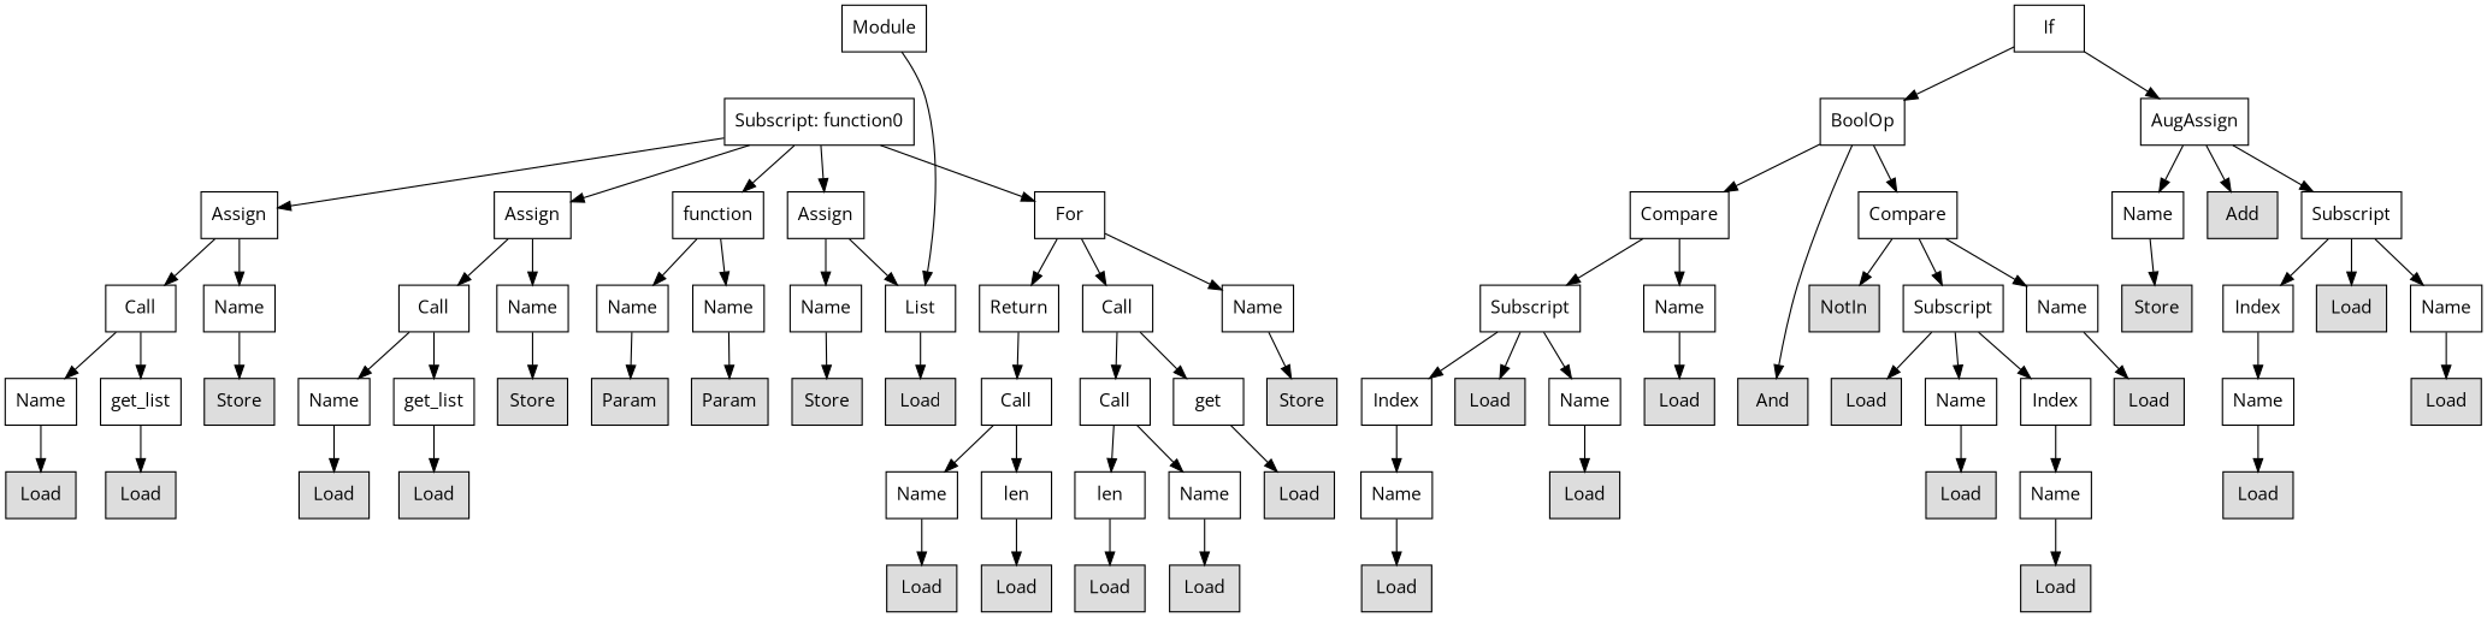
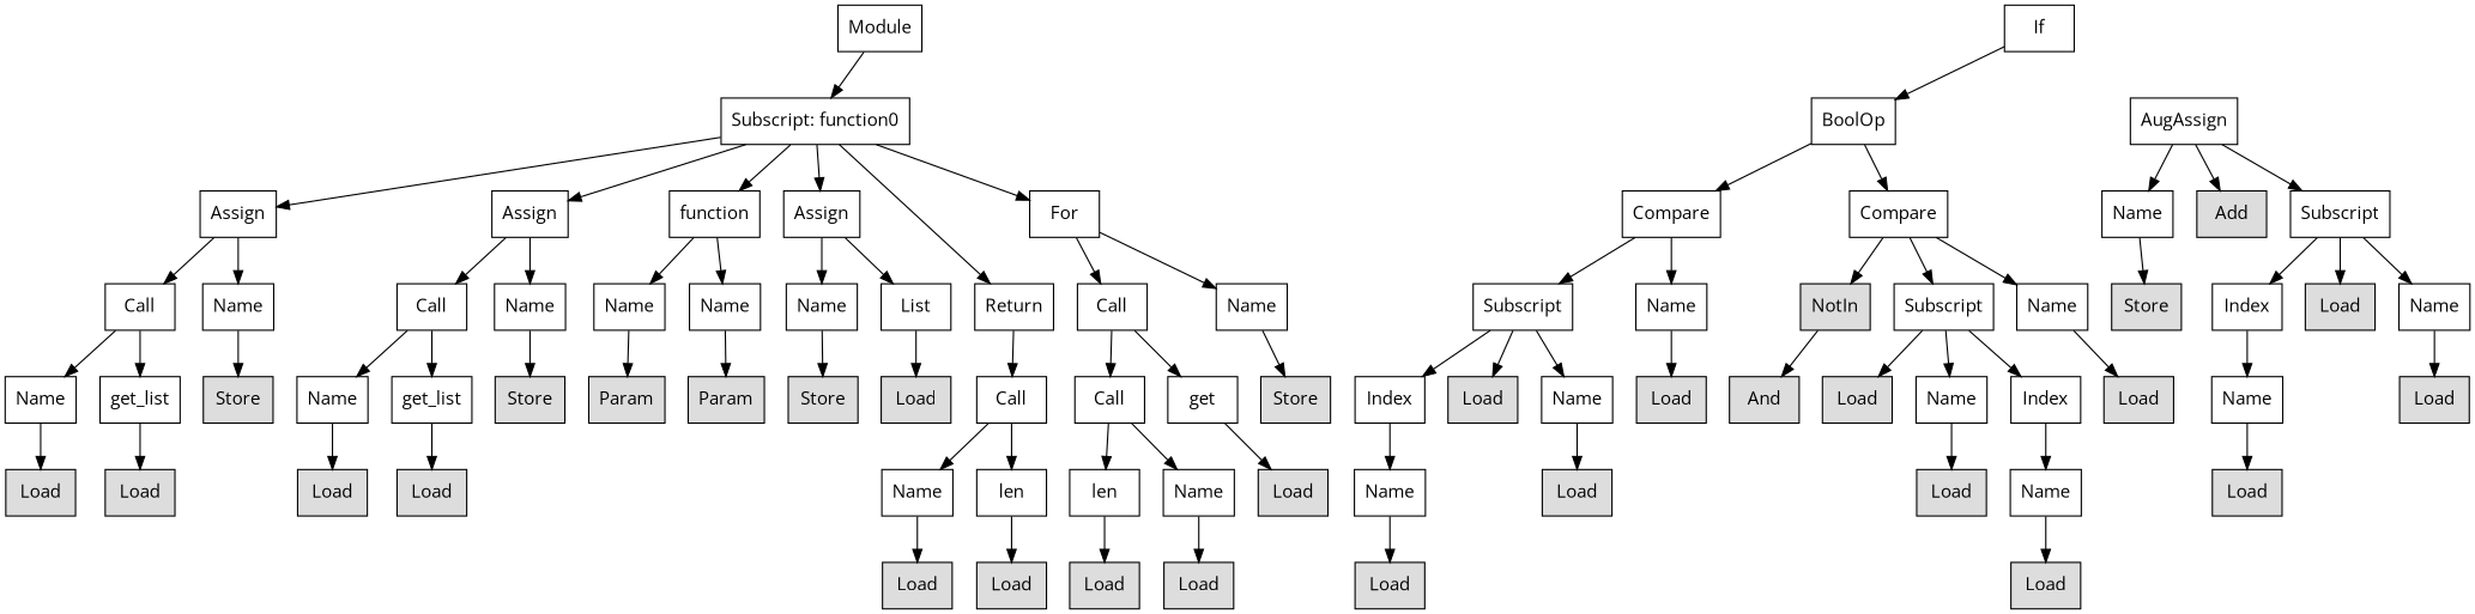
  digraph {
    fontname="Open Sans"
    node [fontname="Open Sans" shape=rect]
    edge [fontname="Open Sans"]
    n1 [label=Module]
    n2 [label="Subscript: function0"]
    n3 [label=function]
    n4 [label=Assign]
    n5 [label=Assign]
    n6 [label=Assign]
    n7 [label=For]
    n8 [label=Return]
    n9 [label=Name]
    n10 [label=Name]
    n11 [label=Name]
    n12 [label=Call]
    n13 [label=Name]
    n14 [label=Call]
    n15 [label=Name]
    n16 [label=List]
    n17 [label=Name]
    n18 [label=Call]
    n19 [label=Call]
    n20 [fillcolor="#dddddd" label=Param style=filled]
    n21 [fillcolor="#dddddd" label=Param style=filled]
    n22 [fillcolor="#dddddd" label=Store style=filled]
    n23 [label=get_list]
    n24 [label=Name]
    n25 [fillcolor="#dddddd" label=Store style=filled]
    n26 [label=get_list]
    n27 [label=Name]
    n28 [fillcolor="#dddddd" label=Store style=filled]
    n29 [fillcolor="#dddddd" label=Load style=filled]
    n30 [fillcolor="#dddddd" label=Store style=filled]
    n31 [label=get]
    n32 [label=Call]
    n33 [label=If]
    n34 [label=BoolOp]
    n35 [label=AugAssign]
    n36 [label=len]
    n37 [label=Name]
    n38 [fillcolor="#dddddd" label=Load style=filled]
    n39 [fillcolor="#dddddd" label=Load style=filled]
    n40 [fillcolor="#dddddd" label=Load style=filled]
    n41 [fillcolor="#dddddd" label=Load style=filled]
    n42 [fillcolor="#dddddd" label=Load style=filled]
    n43 [label=len]
    n44 [label=Name]
    n45 [fillcolor="#dddddd" label=And style=filled]
    n46 [label=Compare]
    n47 [label=Compare]
    n48 [label=Name]
    n49 [fillcolor="#dddddd" label=Add style=filled]
    n50 [label=Subscript]
    n51 [fillcolor="#dddddd" label=Load style=filled]
    n52 [fillcolor="#dddddd" label=Load style=filled]
    n53 [fillcolor="#dddddd" label=Load style=filled]
    n54 [fillcolor="#dddddd" label=Load style=filled]
    n55 [label=Subscript]
    n56 [label=Name]
    n57 [label=Subscript]
    n58 [fillcolor="#dddddd" label=NotIn style=filled]
    n59 [label=Name]
    n60 [fillcolor="#dddddd" label=Store style=filled]
    n61 [label=Name]
    n62 [label=Index]
    n63 [fillcolor="#dddddd" label=Load style=filled]
    n64 [label=Name]
    n65 [label=Index]
    n66 [fillcolor="#dddddd" label=Load style=filled]
    n67 [fillcolor="#dddddd" label=Load style=filled]
    n68 [label=Name]
    n69 [label=Index]
    n70 [fillcolor="#dddddd" label=Load style=filled]
    n71 [fillcolor="#dddddd" label=Load style=filled]
    n72 [fillcolor="#dddddd" label=Load style=filled]
    n73 [label=Name]
    n74 [fillcolor="#dddddd" label=Load style=filled]
    n75 [label=Name]
    n76 [fillcolor="#dddddd" label=Load style=filled]
    n77 [label=Name]
    n78 [fillcolor="#dddddd" label=Load style=filled]
    n79 [fillcolor="#dddddd" label=Load style=filled]
    n80 [fillcolor="#dddddd" label=Load style=filled]
-   n1 -> n16
+   n1 -> n2
    n2 -> n3
    n2 -> n4
    n2 -> n5
    n2 -> n6
    n2 -> n7
-   n7 -> n8
+   n2 -> n8
    n3 -> n9
    n3 -> n10
    n4 -> n11
    n4 -> n12
    n5 -> n13
    n5 -> n14
    n6 -> n15
    n6 -> n16
    n7 -> n17
    n7 -> n18
    n8 -> n19
    n9 -> n20
    n10 -> n21
    n11 -> n22
    n12 -> n23
    n12 -> n24
    n13 -> n25
    n14 -> n26
    n14 -> n27
    n15 -> n28
    n16 -> n29
    n17 -> n30
    n18 -> n31
    n18 -> n32
    n19 -> n36
    n19 -> n37
    n23 -> n38
    n24 -> n39
    n26 -> n40
    n27 -> n41
    n31 -> n42
    n32 -> n43
    n32 -> n44
    n33 -> n34
-   n33 -> n35
-   n34 -> n45
+   n58 -> n45
    n34 -> n46
    n34 -> n47
    n35 -> n48
    n35 -> n49
    n35 -> n50
    n36 -> n51
    n37 -> n52
    n43 -> n53
    n44 -> n54
    n46 -> n55
    n46 -> n56
    n47 -> n57
    n47 -> n58
    n47 -> n59
    n48 -> n60
    n50 -> n61
    n50 -> n62
    n50 -> n63
    n55 -> n64
    n55 -> n65
    n55 -> n66
    n56 -> n67
    n57 -> n68
    n57 -> n69
    n57 -> n70
    n59 -> n71
    n61 -> n72
    n62 -> n73
    n64 -> n74
    n65 -> n75
    n68 -> n76
    n69 -> n77
    n73 -> n78
    n75 -> n79
    n77 -> n80
  }
